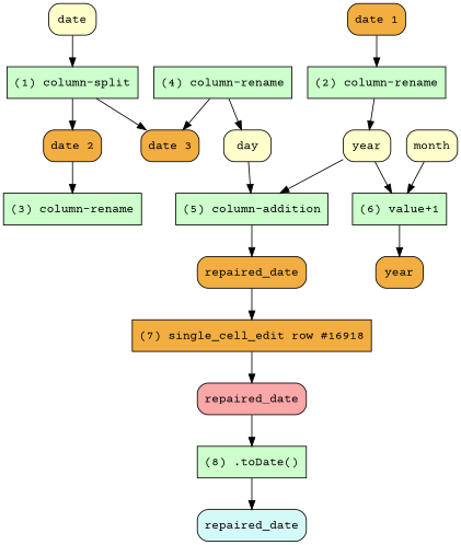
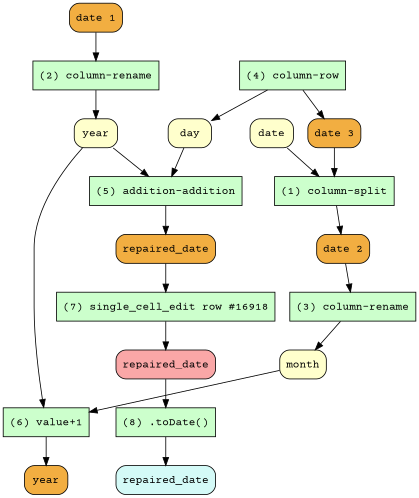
  digraph {
    fontname="Courier Prime"
    node [fillcolor="#CCFFCC" fontname="Courier Prime" shape=box style="rounded,filled"]
    edge [fontname="Courier Prime"]
    n1 [fillcolor="#FFFFCC" label=date]
    "(1) column-split" [peripheries=1 style=filled]
    n3 [fillcolor="#f2ae41" label="date 3"]
    n4 [fillcolor="#f2ae41" label="date 2"]
-   "(4) column-rename" [peripheries=1 style=filled]
+   "(4) column-rename" [peripheries=1 style=filled label="(4) column-row"]
    n6 [fillcolor="#FFFFCC" label=day]
    n7 [fillcolor="#f2ae41" label="date 1"]
    "(2) column-rename" [peripheries=1 style=filled]
    n9 [fillcolor="#FFFFCC" label=year]
    "(3) column-rename" [peripheries=1 style=filled]
    n11 [fillcolor="#FFFFCC" label=month]
-   "(5) column-addition" [peripheries=1 style=filled]
+   "(5) column-addition" [peripheries=1 style=filled label="(5) addition-addition"]
    "(6) value+1" [peripheries=1 style=filled]
    n14 [fillcolor="#f2ae41" label=repaired_date]
    n15 [fillcolor="#f2ae41" label=year]
-   "(7) single_cell_edit row #16918" [fillcolor="#f2ae41" peripheries=1 style=filled]
+   "(7) single_cell_edit row #16918" [peripheries=1 style=filled]
    n17 [fillcolor="#faa7a7" label=repaired_date]
    "(8) .toDate()" [peripheries=1 style=filled]
    n19 [fillcolor="#d4faf7" label=repaired_date]
    n1 -> "(1) column-split"
-   "(1) column-split" -> n3
+   n3 -> "(1) column-split"
    "(1) column-split" -> n4
    n4 -> "(3) column-rename"
    "(4) column-rename" -> n3
    "(4) column-rename" -> n6
    n6 -> "(5) column-addition"
    n7 -> "(2) column-rename"
    "(2) column-rename" -> n9
    n9 -> "(5) column-addition"
    n9 -> "(6) value+1"
+   "(3) column-rename" -> n11
    n11 -> "(6) value+1"
    "(5) column-addition" -> n14
    "(6) value+1" -> n15
    n14 -> "(7) single_cell_edit row #16918"
    "(7) single_cell_edit row #16918" -> n17
    n17 -> "(8) .toDate()"
    "(8) .toDate()" -> n19
  }
